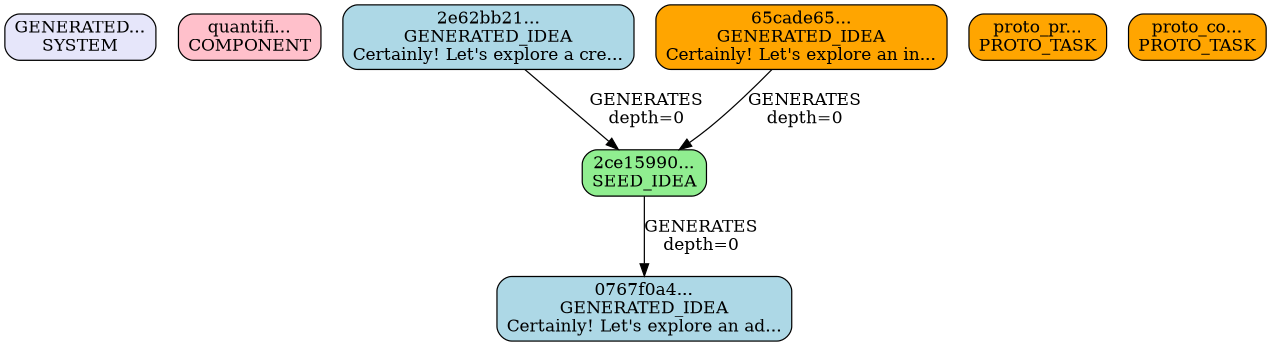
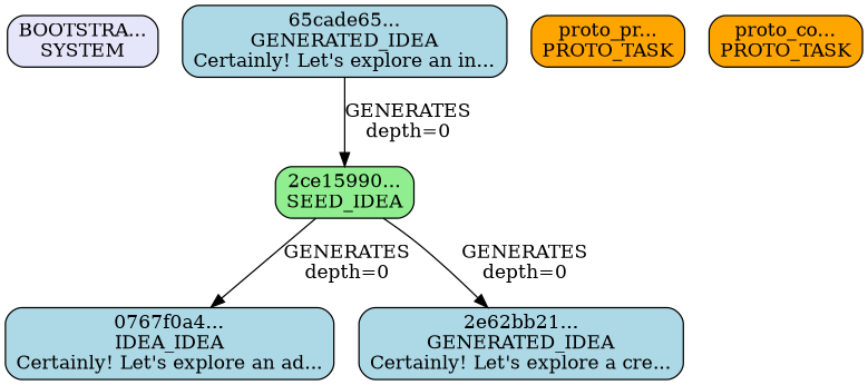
  digraph {
    rankdir=TB
    node [fillcolor=lightblue shape=box style="rounded,filled"]
-   n1 [fillcolor=lavender label="GENERATED...\nSYSTEM"]
-   n2 [fillcolor=pink label="quantifi...\nCOMPONENT"]
+   n1 [fillcolor=lavender label="BOOTSTRA...\nSYSTEM"]
    n3 [fillcolor=lightgreen label="2ce15990...\nSEED_IDEA"]
-   n4 [label="0767f0a4...\nGENERATED_IDEA\nCertainly! Let's explore an ad..."]
+   n4 [label="0767f0a4...\nIDEA_IDEA\nCertainly! Let's explore an ad..."]
    n5 [label="2e62bb21...\nGENERATED_IDEA\nCertainly! Let's explore a cre..."]
-   n6 [fillcolor=orange label="65cade65...\nGENERATED_IDEA\nCertainly! Let's explore an in..."]
+   n6 [label="65cade65...\nGENERATED_IDEA\nCertainly! Let's explore an in..."]
    n7 [fillcolor=orange label="proto_pr...\nPROTO_TASK"]
    n8 [fillcolor=orange label="proto_co...\nPROTO_TASK"]
    n3 -> n4 [label="GENERATES\ndepth=0"]
-   n5 -> n3 [label="GENERATES\ndepth=0"]
+   n3 -> n5 [label="GENERATES\ndepth=0"]
    n6 -> n3 [label="GENERATES\ndepth=0"]
  }
